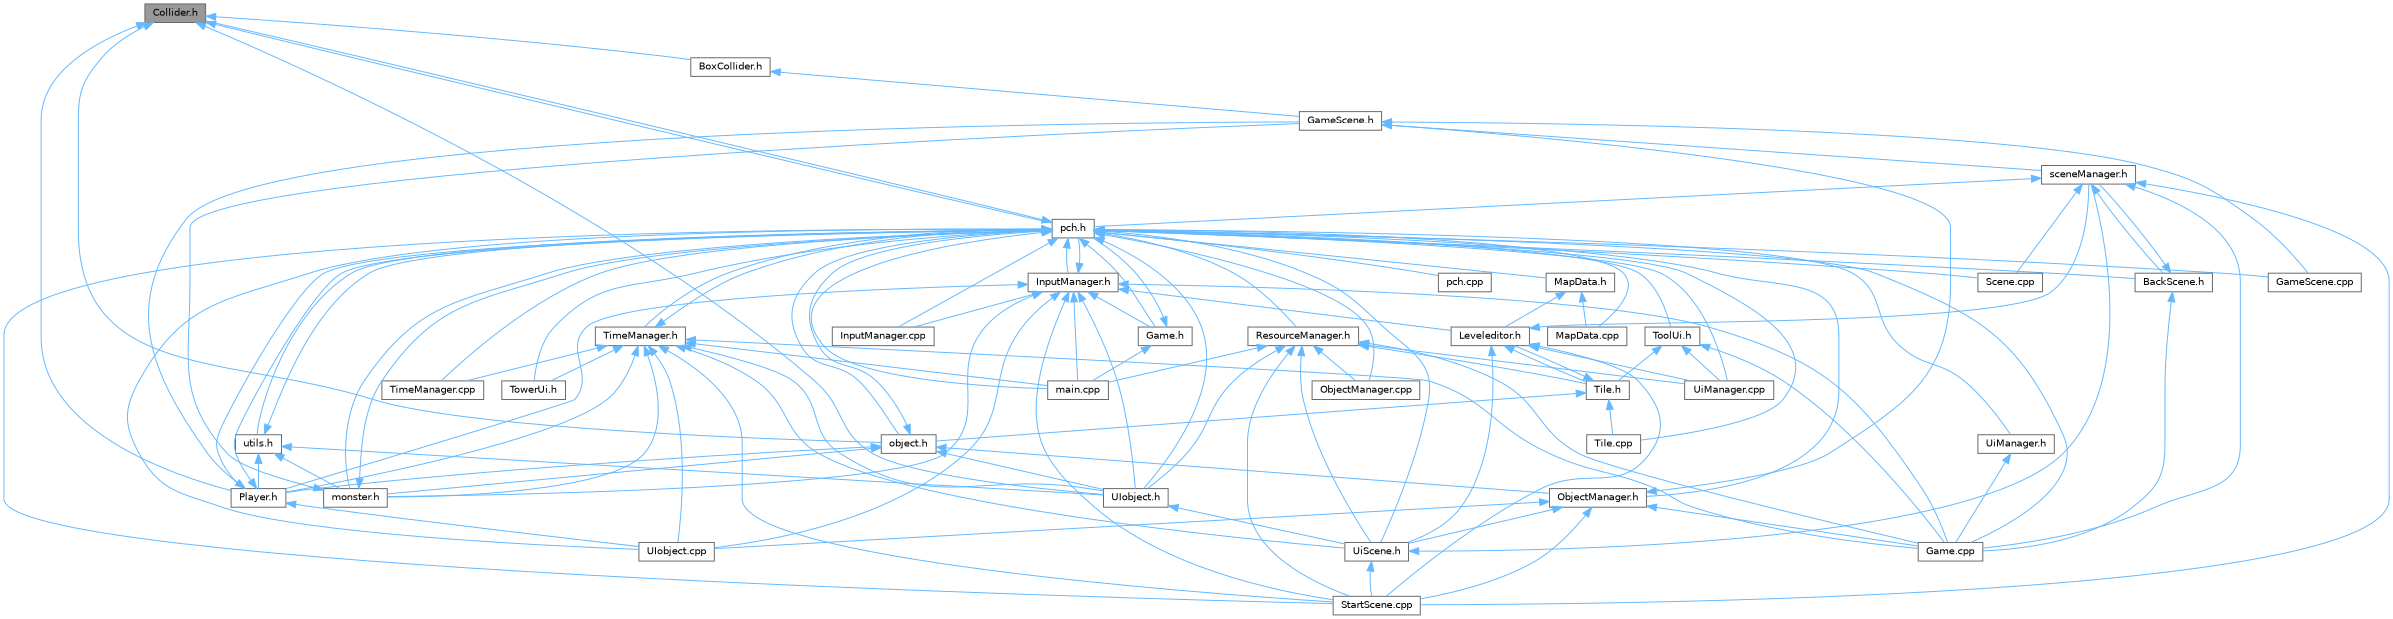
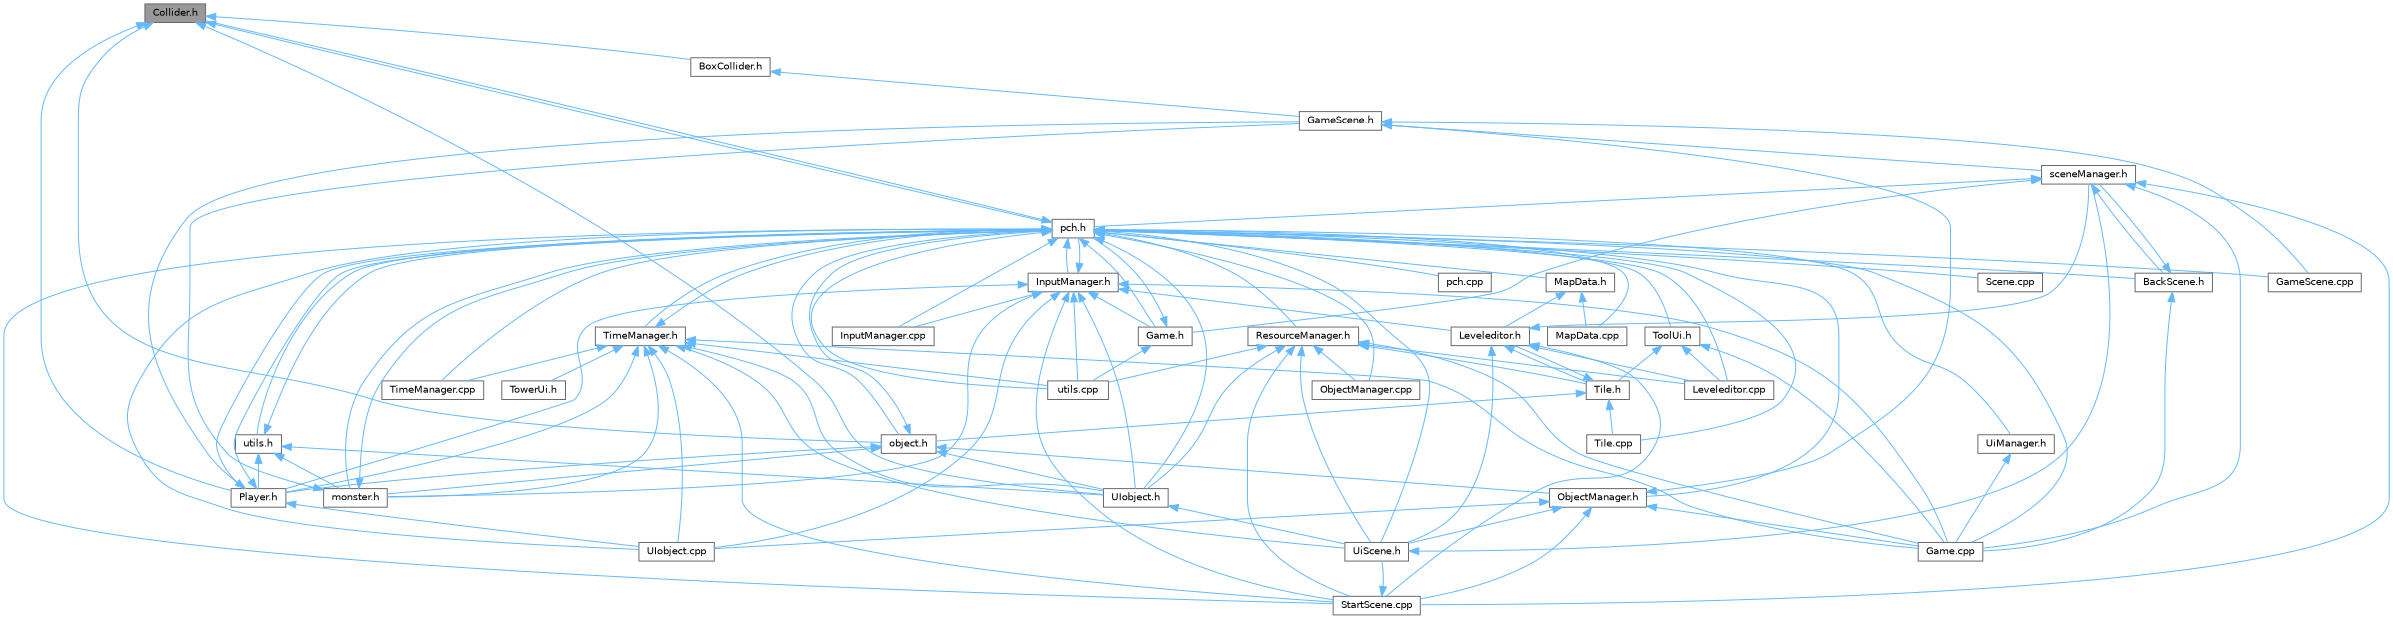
  digraph {
    node [color=grey40 fillcolor=white fontname=Helvetica fontsize=10 shape=box style=filled]
    edge [color=steelblue1 dir=back fontname=Helvetica fontsize=10 labelfontname=Helvetica labelfontsize=10 style=solid]
    n1 [color=gray40 fillcolor=grey60 fontcolor=black height=0.2 label="Collider.h" width=0.4]
    n2 [height=0.2 label="BoxCollider.h" width=0.4]
    n3 [height=0.2 label="pch.h" width=0.4]
    n4 [height=0.2 label="Player.h" width=0.4]
    n5 [height=0.2 label="UIobject.h" width=0.4]
    n6 [height=0.2 label="object.h" width=0.4]
    n7 [height=0.2 label="GameScene.h" width=0.4]
    n8 [height=0.2 label="GameScene.cpp" width=0.4]
    n9 [height=0.2 label="BackScene.h" width=0.4]
    n10 [height=0.2 label="Game.cpp" width=0.4]
    n11 [height=0.2 label="Game.h" width=0.4]
    n12 [height=0.2 label="StartScene.cpp" width=0.4]
-   n13 [height=0.2 label="main.cpp" width=0.4]
+   n13 [height=0.2 label="utils.cpp" width=0.4]
    n14 [height=0.2 label="UIobject.cpp" width=0.4]
    n15 [height=0.2 label="InputManager.cpp" width=0.4]
    n16 [height=0.2 label="InputManager.h" width=0.4]
-   n17 [height=0.2 label="UiManager.cpp" width=0.4]
+   n17 [height=0.2 label="Leveleditor.cpp" width=0.4]
    n18 [height=0.2 label="Tile.cpp" width=0.4]
    n19 [height=0.2 label="UiScene.h" width=0.4]
    n20 [height=0.2 label="monster.h" width=0.4]
    n21 [height=0.2 label="MapData.cpp" width=0.4]
    n22 [height=0.2 label="MapData.h" width=0.4]
    n23 [height=0.2 label="ObjectManager.h" width=0.4]
    n24 [height=0.2 label="ObjectManager.cpp" width=0.4]
    n25 [height=0.2 label="ResourceManager.h" width=0.4]
    n26 [height=0.2 label="Scene.cpp" width=0.4]
    n27 [height=0.2 label="TimeManager.cpp" width=0.4]
    n28 [height=0.2 label="TimeManager.h" width=0.4]
    n29 [height=0.2 label="TowerUi.h" width=0.4]
    n30 [height=0.2 label="ToolUi.h" width=0.4]
    n31 [height=0.2 label="UiManager.h" width=0.4]
    n32 [height=0.2 label="pch.cpp" width=0.4]
    n33 [height=0.2 label="utils.h" width=0.4]
    n34 [height=0.2 label="sceneManager.h" width=0.4]
    n35 [height=0.2 label="Leveleditor.h" width=0.4]
    n36 [height=0.2 label="Tile.h" width=0.4]
    n1 -> n2
    n1 -> n3
    n1 -> n4
    n1 -> n5
    n1 -> n6
    n2 -> n7
    n3 -> n1
    n3 -> n4
    n3 -> n5
    n3 -> n6
    n3 -> n8
    n3 -> n9
    n3 -> n10
    n3 -> n11
    n3 -> n12
    n3 -> n13
    n3 -> n14
    n3 -> n15
    n3 -> n16
    n3 -> n17
    n3 -> n18
    n3 -> n19
    n3 -> n20
    n3 -> n21
    n3 -> n22
    n3 -> n23
    n3 -> n24
    n3 -> n25
    n3 -> n26
    n3 -> n27
    n3 -> n28
-   n3 -> n29
    n3 -> n30
    n3 -> n31
    n3 -> n32
    n3 -> n33
    n4 -> n3
    n4 -> n7
    n4 -> n14
    n5 -> n19
    n6 -> n3
    n6 -> n4
    n6 -> n5
    n6 -> n20
    n6 -> n23
    n7 -> n8
    n7 -> n34
    n9 -> n10
    n9 -> n34
    n11 -> n3
    n11 -> n13
    n16 -> n3
    n16 -> n4
    n16 -> n5
    n16 -> n10
    n16 -> n11
    n16 -> n12
    n16 -> n13
    n16 -> n14
    n16 -> n15
    n16 -> n20
    n16 -> n35
-   n19 -> n12
+   n12 -> n19
    n19 -> n34
    n20 -> n3
    n20 -> n7
    n22 -> n21
    n22 -> n35
    n23 -> n7
    n23 -> n10
    n23 -> n12
    n23 -> n14
    n23 -> n19
    n25 -> n5
    n25 -> n10
    n25 -> n12
    n25 -> n13
    n25 -> n17
    n25 -> n19
    n25 -> n24
    n25 -> n36
    n28 -> n3
    n28 -> n4
    n28 -> n5
    n28 -> n10
    n28 -> n12
    n28 -> n13
    n28 -> n14
    n28 -> n19
    n28 -> n20
    n28 -> n27
    n28 -> n29
    n30 -> n10
    n30 -> n17
    n30 -> n36
    n31 -> n10
    n33 -> n3
    n33 -> n4
    n33 -> n5
    n33 -> n20
    n34 -> n3
    n34 -> n9
    n34 -> n10
-   n34 -> n26
+   n34 -> n11
    n34 -> n12
    n35 -> n12
    n35 -> n17
    n35 -> n19
    n35 -> n34
    n35 -> n36
    n36 -> n6
    n36 -> n18
    n36 -> n35
  }
